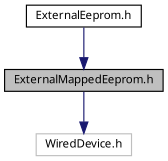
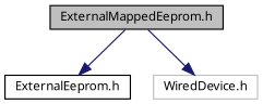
  digraph {
    fontname="Noto Sans"
    node [color=black fillcolor=white fontname="Noto Sans" fontsize=10 shape=record style=filled]
    edge [color=midnightblue fontname="Noto Sans" fontsize=10 labelfontname=Helvetica labelfontsize=10 style=solid]
    n1 [fillcolor=grey75 fontcolor=black height=0.2 label="ExternalMappedEeprom.h" width=0.4]
    n2 [height=0.2 label="ExternalEeprom.h" width=0.4]
    n3 [color=grey75 height=0.2 label="WiredDevice.h" width=0.4]
-   n2 -> n1
+   n1 -> n2
    n1 -> n3
  }
